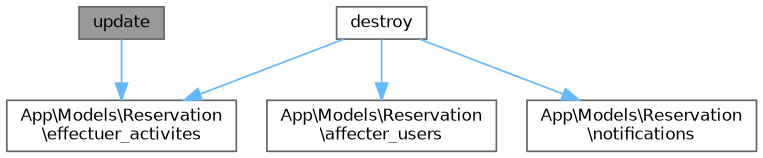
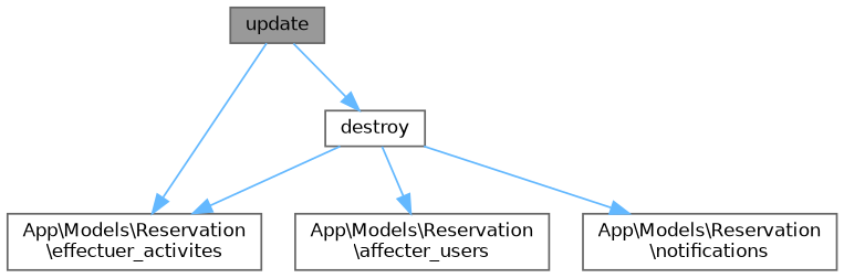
  digraph {
    rankdir=TB
    node [color=grey40 fillcolor=white fontname=Helvetica fontsize=10 shape=box style=filled]
    edge [color=steelblue1 fontname=Helvetica fontsize=10 labelfontname=Helvetica labelfontsize=10 style=solid]
    n1 [color=gray40 fillcolor=grey60 fontcolor=black height=0.2 label=update width=0.4]
    n2 [height=0.2 label=destroy width=0.4]
    n3 [height=0.2 label="App\\Models\\Reservation\l\\effectuer_activites" width=0.4]
    n4 [height=0.2 label="App\\Models\\Reservation\l\\affecter_users" width=0.4]
    n5 [height=0.2 label="App\\Models\\Reservation\l\\notifications" width=0.4]
+   n1 -> n2
    n1 -> n3
    n2 -> n3
    n2 -> n4
    n2 -> n5
  }
